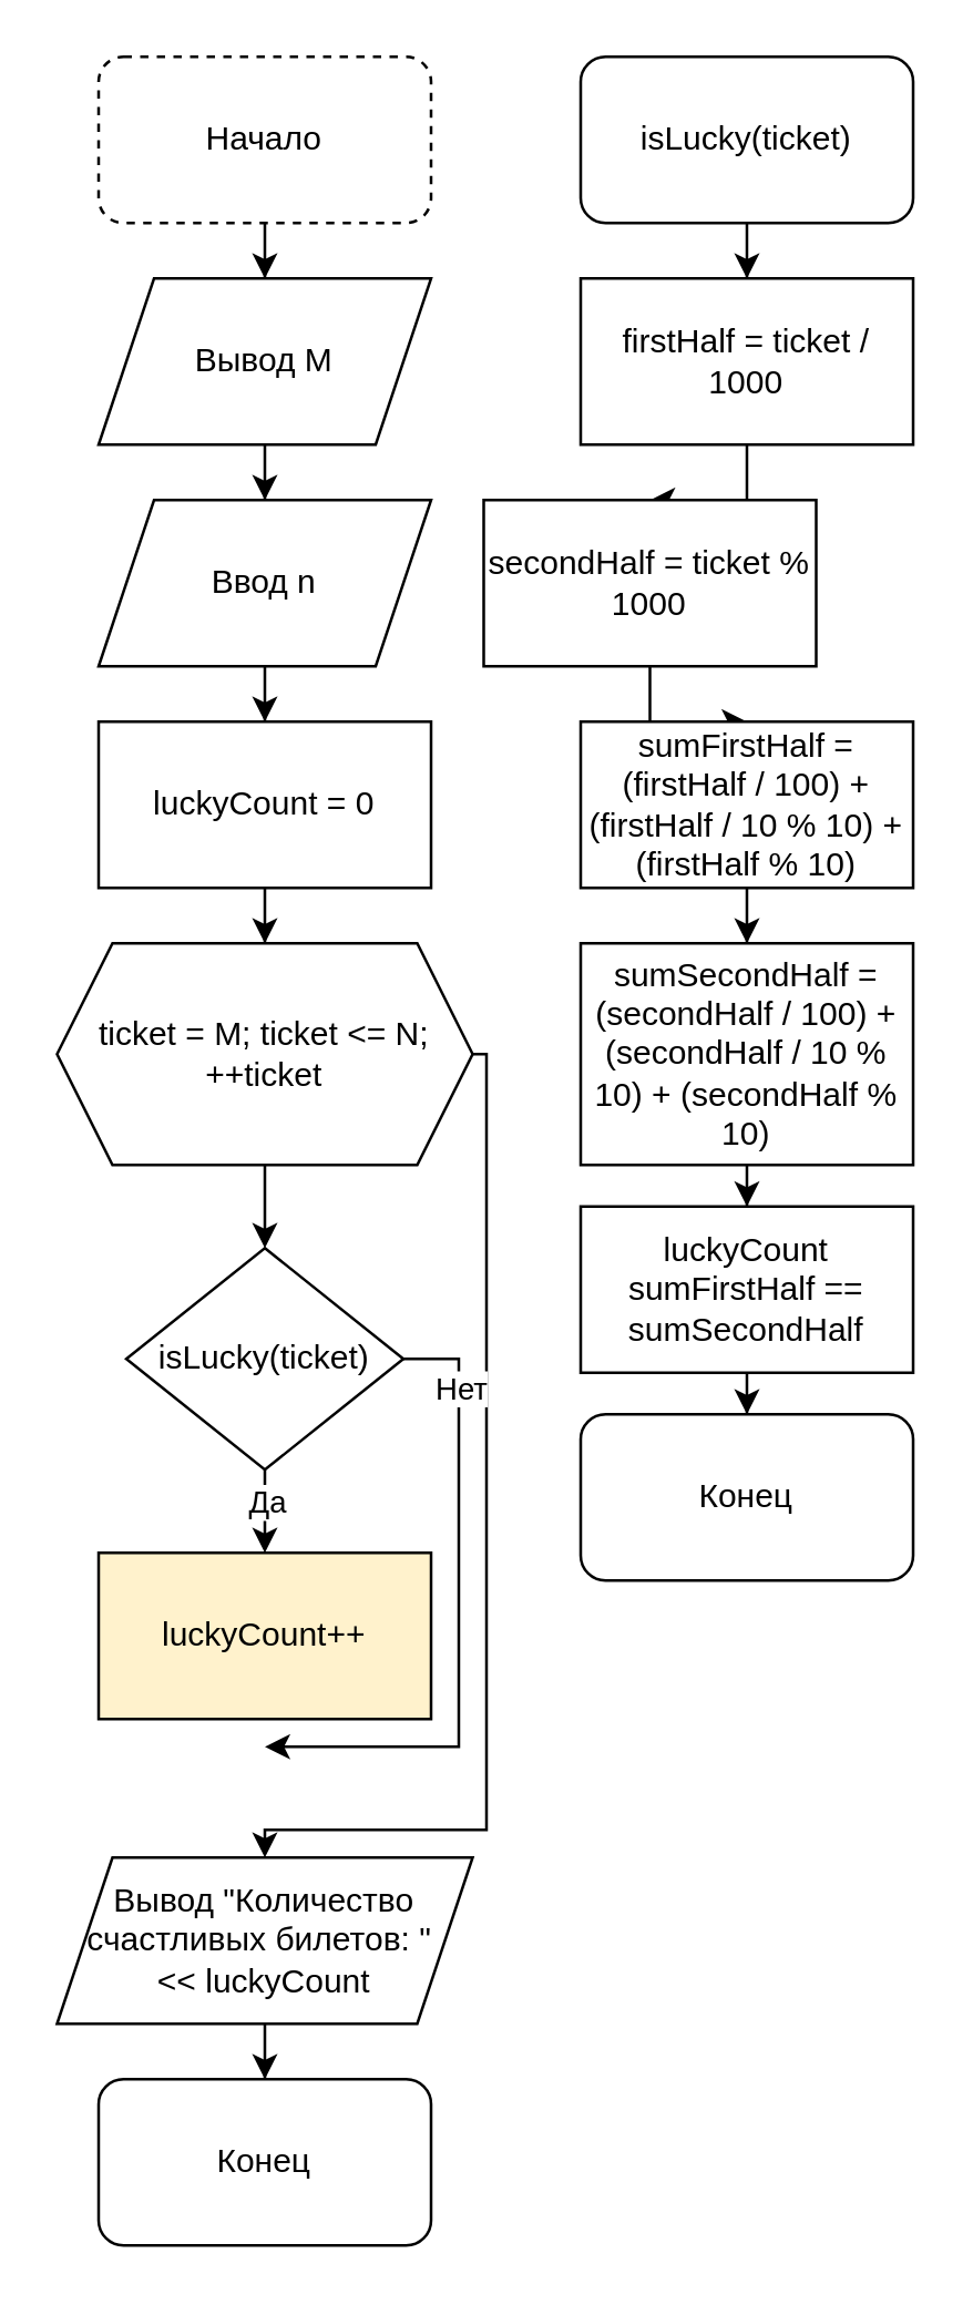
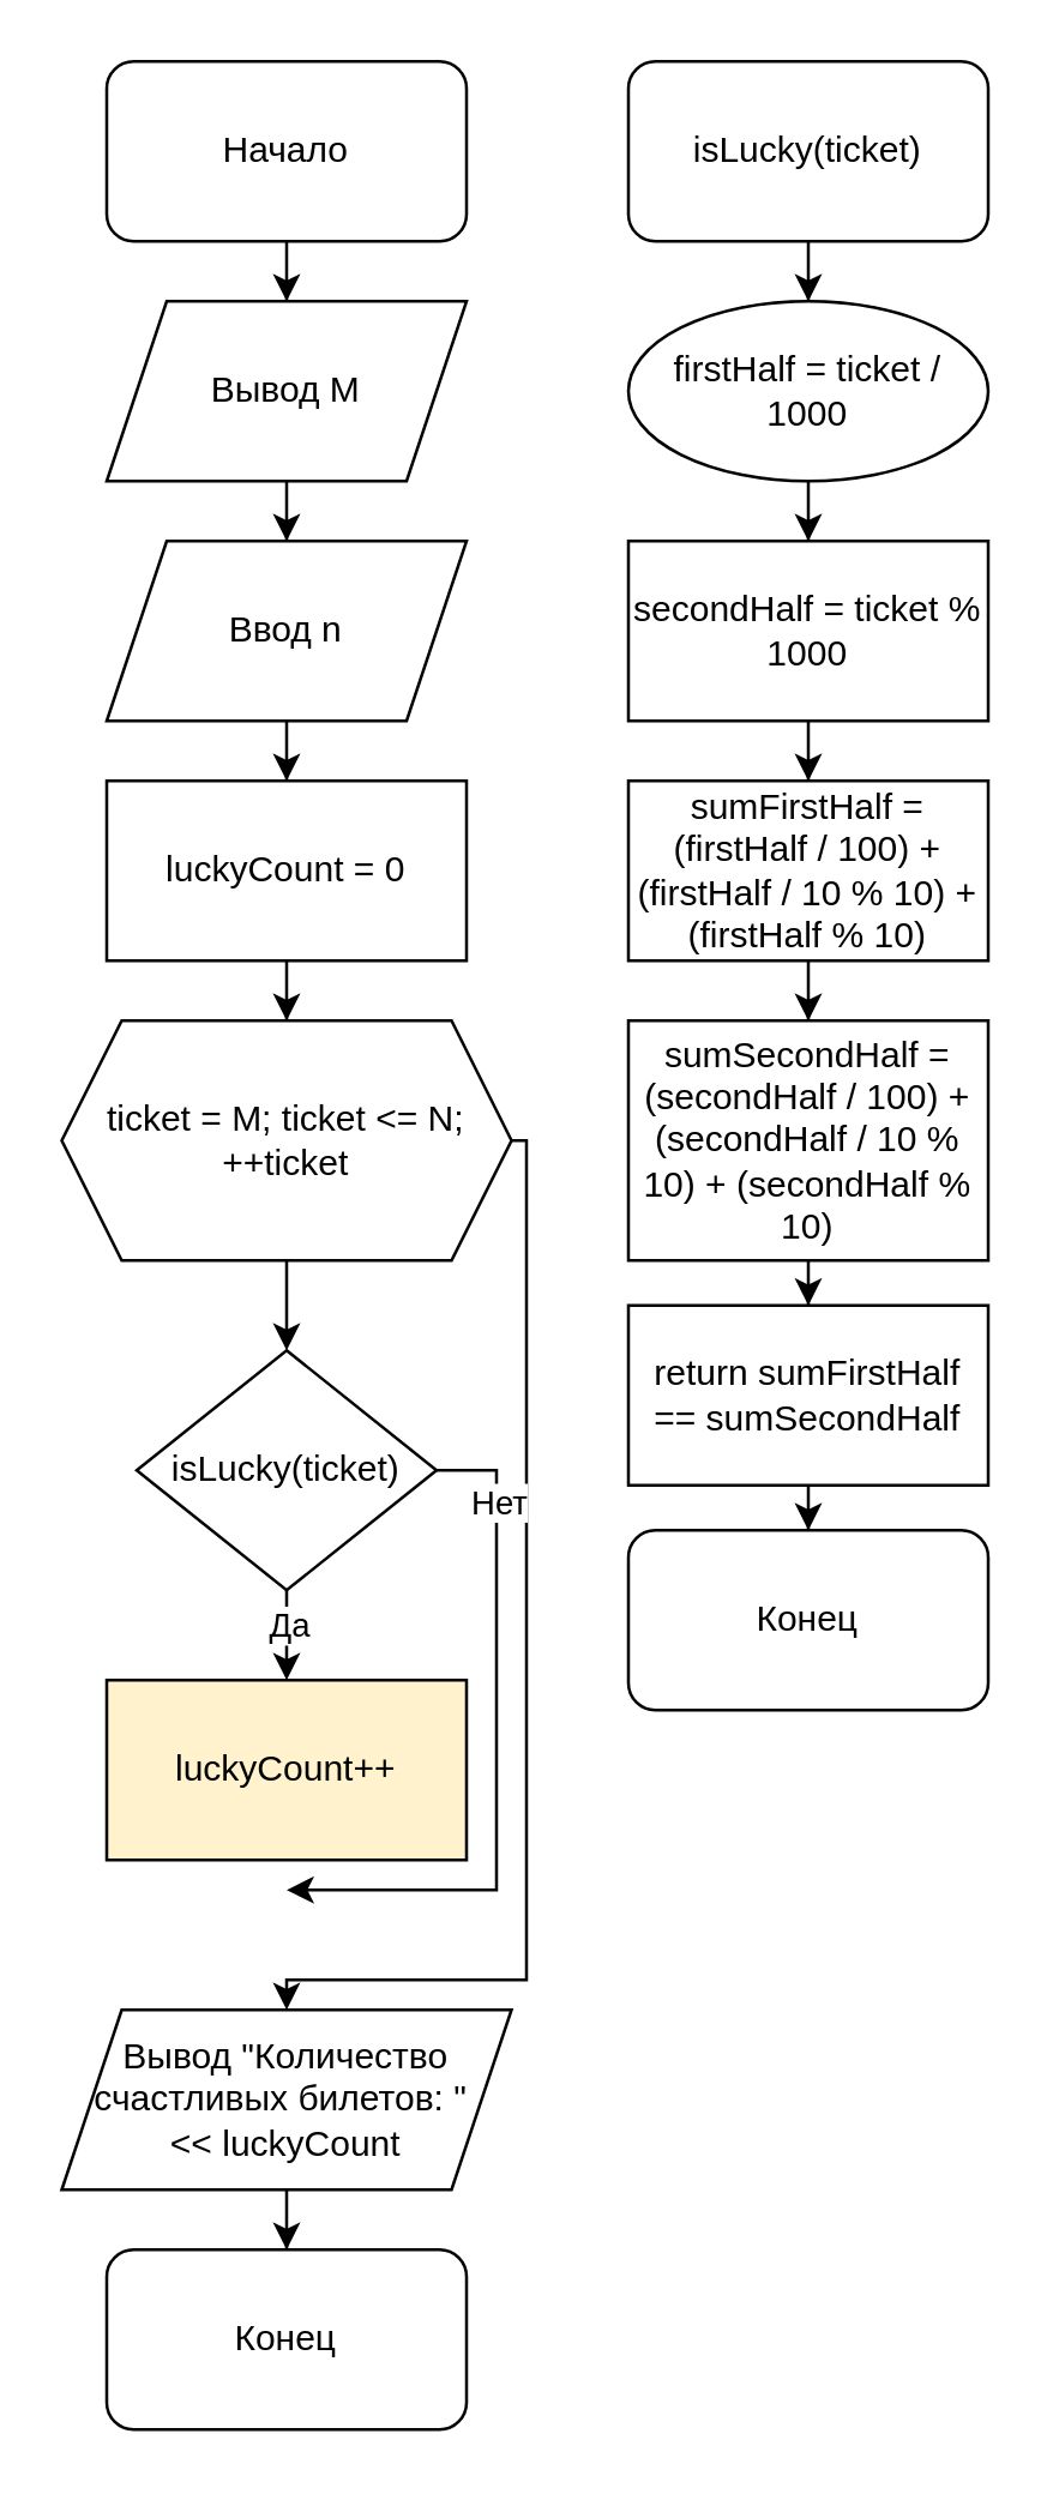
  <mxCell id="0" />
  <mxCell id="1" parent="0" />
  <mxCell id="2" style="edgeStyle=orthogonalEdgeStyle;rounded=0;orthogonalLoop=1;jettySize=auto;html=1;entryX=0.5;entryY=0;entryDx=0;entryDy=0;" edge="1" parent="1" source="3" target="5"><mxGeometry relative="1" as="geometry" /></mxCell>
- <mxCell id="3" value="Начало" style="rounded=1;whiteSpace=wrap;html=1;dashed=1;" vertex="1" parent="1"><mxGeometry x="35" y="20" width="120" height="60" as="geometry" /></mxCell>
+ <mxCell id="3" value="Начало" style="rounded=1;whiteSpace=wrap;html=1;" vertex="1" parent="1"><mxGeometry x="35" y="20" width="120" height="60" as="geometry" /></mxCell>
  <mxCell id="4" style="edgeStyle=orthogonalEdgeStyle;rounded=0;orthogonalLoop=1;jettySize=auto;html=1;entryX=0.5;entryY=0;entryDx=0;entryDy=0;" edge="1" parent="1" source="5" target="7"><mxGeometry relative="1" as="geometry" /></mxCell>
  <mxCell id="5" value="Вывод M" style="shape=parallelogram;perimeter=parallelogramPerimeter;whiteSpace=wrap;html=1;fixedSize=1;" vertex="1" parent="1"><mxGeometry x="35" y="100" width="120" height="60" as="geometry" /></mxCell>
  <mxCell id="6" style="edgeStyle=orthogonalEdgeStyle;rounded=0;orthogonalLoop=1;jettySize=auto;html=1;entryX=0.5;entryY=0;entryDx=0;entryDy=0;" edge="1" parent="1" source="7" target="9"><mxGeometry relative="1" as="geometry" /></mxCell>
  <mxCell id="7" value="Ввод n" style="shape=parallelogram;perimeter=parallelogramPerimeter;whiteSpace=wrap;html=1;fixedSize=1;" vertex="1" parent="1"><mxGeometry x="35" y="180" width="120" height="60" as="geometry" /></mxCell>
  <mxCell id="8" style="edgeStyle=orthogonalEdgeStyle;rounded=0;orthogonalLoop=1;jettySize=auto;html=1;entryX=0.5;entryY=0;entryDx=0;entryDy=0;" edge="1" parent="1" source="9" target="12"><mxGeometry relative="1" as="geometry" /></mxCell>
  <mxCell id="9" value="luckyCount = 0" style="rounded=0;whiteSpace=wrap;html=1;" vertex="1" parent="1"><mxGeometry x="35" y="260" width="120" height="60" as="geometry" /></mxCell>
  <mxCell id="10" style="edgeStyle=orthogonalEdgeStyle;rounded=0;orthogonalLoop=1;jettySize=auto;html=1;entryX=0.5;entryY=0;entryDx=0;entryDy=0;" edge="1" parent="1" source="12" target="17"><mxGeometry relative="1" as="geometry" /></mxCell>
  <mxCell id="11" style="edgeStyle=orthogonalEdgeStyle;rounded=0;orthogonalLoop=1;jettySize=auto;html=1;entryX=0.5;entryY=0;entryDx=0;entryDy=0;" edge="1" parent="1" source="12" target="20"><mxGeometry relative="1" as="geometry"><Array as="points"><mxPoint x="175" y="380" /><mxPoint x="175" y="660" /><mxPoint x="95" y="660" /></Array></mxGeometry></mxCell>
  <mxCell id="12" value="ticket = M; ticket &amp;lt;= N; ++ticket" style="shape=hexagon;perimeter=hexagonPerimeter2;whiteSpace=wrap;html=1;fixedSize=1;" vertex="1" parent="1"><mxGeometry x="20" y="340" width="150" height="80" as="geometry" /></mxCell>
  <mxCell id="13" value="" style="edgeStyle=orthogonalEdgeStyle;rounded=0;orthogonalLoop=1;jettySize=auto;html=1;" edge="1" parent="1" source="17" target="18"><mxGeometry relative="1" as="geometry" /></mxCell>
  <mxCell id="14" value="Да" style="edgeLabel;html=1;align=center;verticalAlign=middle;resizable=0;points=[];" vertex="1" connectable="0" parent="13"><mxGeometry x="0.23" relative="1" as="geometry"><mxPoint as="offset" /></mxGeometry></mxCell>
  <mxCell id="15" style="edgeStyle=orthogonalEdgeStyle;rounded=0;orthogonalLoop=1;jettySize=auto;html=1;" edge="1" parent="1" source="17"><mxGeometry relative="1" as="geometry"><mxPoint x="95" y="630" as="targetPoint" /><Array as="points"><mxPoint x="165" y="490" /><mxPoint x="165" y="630" /></Array></mxGeometry></mxCell>
  <mxCell id="16" value="Нет" style="edgeLabel;html=1;align=center;verticalAlign=middle;resizable=0;points=[];" vertex="1" connectable="0" parent="15"><mxGeometry x="-0.941" y="1" relative="1" as="geometry"><mxPoint x="13" y="11" as="offset" /></mxGeometry></mxCell>
  <mxCell id="17" value="isLucky(ticket)" style="rhombus;whiteSpace=wrap;html=1;" vertex="1" parent="1"><mxGeometry x="45" y="450" width="100" height="80" as="geometry" /></mxCell>
  <mxCell id="18" value="luckyCount++" style="whiteSpace=wrap;html=1;fillColor=#fff2cc;" vertex="1" parent="1"><mxGeometry x="35" y="560" width="120" height="60" as="geometry" /></mxCell>
  <mxCell id="19" style="edgeStyle=orthogonalEdgeStyle;rounded=0;orthogonalLoop=1;jettySize=auto;html=1;entryX=0.5;entryY=0;entryDx=0;entryDy=0;" edge="1" parent="1" source="20" target="21"><mxGeometry relative="1" as="geometry" /></mxCell>
  <mxCell id="20" value="Вывод&amp;nbsp;&quot;Количество счастливых билетов: &quot;&amp;nbsp;&lt;div&gt;&amp;lt;&amp;lt; luckyCount&lt;/div&gt;" style="shape=parallelogram;perimeter=parallelogramPerimeter;whiteSpace=wrap;html=1;fixedSize=1;" vertex="1" parent="1"><mxGeometry x="20" y="670" width="150" height="60" as="geometry" /></mxCell>
  <mxCell id="21" value="Конец" style="rounded=1;whiteSpace=wrap;html=1;" vertex="1" parent="1"><mxGeometry x="35" y="750" width="120" height="60" as="geometry" /></mxCell>
  <mxCell id="22" style="edgeStyle=orthogonalEdgeStyle;rounded=0;orthogonalLoop=1;jettySize=auto;html=1;entryX=0.5;entryY=0;entryDx=0;entryDy=0;" edge="1" parent="1" source="23" target="25"><mxGeometry relative="1" as="geometry" /></mxCell>
  <mxCell id="23" value="isLucky(ticket)" style="rounded=1;whiteSpace=wrap;html=1;" vertex="1" parent="1"><mxGeometry x="209" y="20" width="120" height="60" as="geometry" /></mxCell>
  <mxCell id="24" style="edgeStyle=orthogonalEdgeStyle;rounded=0;orthogonalLoop=1;jettySize=auto;html=1;entryX=0.5;entryY=0;entryDx=0;entryDy=0;" edge="1" parent="1" source="25" target="27"><mxGeometry relative="1" as="geometry" /></mxCell>
- <mxCell id="25" value="firstHalf = ticket / 1000" style="rounded=0;whiteSpace=wrap;html=1;" vertex="1" parent="1"><mxGeometry x="209" y="100" width="120" height="60" as="geometry" /></mxCell>
+ <mxCell id="25" value="firstHalf = ticket / 1000" style="ellipse;whiteSpace=wrap;html=1;" vertex="1" parent="1"><mxGeometry x="209" y="100" width="120" height="60" as="geometry" /></mxCell>
  <mxCell id="26" style="edgeStyle=orthogonalEdgeStyle;rounded=0;orthogonalLoop=1;jettySize=auto;html=1;entryX=0.5;entryY=0;entryDx=0;entryDy=0;" edge="1" parent="1" source="27" target="29"><mxGeometry relative="1" as="geometry" /></mxCell>
- <mxCell id="27" value="secondHalf = ticket % 1000" style="rounded=0;whiteSpace=wrap;html=1;" vertex="1" parent="1"><mxGeometry x="174" y="180" width="120" height="60" as="geometry" /></mxCell>
+ <mxCell id="27" value="secondHalf = ticket % 1000" style="rounded=0;whiteSpace=wrap;html=1;" vertex="1" parent="1"><mxGeometry x="209" y="180" width="120" height="60" as="geometry" /></mxCell>
  <mxCell id="28" style="edgeStyle=orthogonalEdgeStyle;rounded=0;orthogonalLoop=1;jettySize=auto;html=1;entryX=0.5;entryY=0;entryDx=0;entryDy=0;" edge="1" parent="1" source="29" target="31"><mxGeometry relative="1" as="geometry" /></mxCell>
  <mxCell id="29" value="sumFirstHalf = (firstHalf / 100) + (firstHalf / 10 % 10) + (firstHalf % 10)" style="rounded=0;whiteSpace=wrap;html=1;" vertex="1" parent="1"><mxGeometry x="209" y="260" width="120" height="60" as="geometry" /></mxCell>
  <mxCell id="30" style="edgeStyle=orthogonalEdgeStyle;rounded=0;orthogonalLoop=1;jettySize=auto;html=1;entryX=0.5;entryY=0;entryDx=0;entryDy=0;" edge="1" parent="1" source="31" target="33"><mxGeometry relative="1" as="geometry" /></mxCell>
  <mxCell id="31" value="sumSecondHalf = (secondHalf / 100) + (secondHalf / 10 % 10) + (secondHalf % 10)" style="rounded=0;whiteSpace=wrap;html=1;" vertex="1" parent="1"><mxGeometry x="209" y="340" width="120" height="80" as="geometry" /></mxCell>
  <mxCell id="32" style="edgeStyle=orthogonalEdgeStyle;rounded=0;orthogonalLoop=1;jettySize=auto;html=1;entryX=0.5;entryY=0;entryDx=0;entryDy=0;" edge="1" parent="1" source="33" target="34"><mxGeometry relative="1" as="geometry" /></mxCell>
- <mxCell id="33" value="luckyCount sumFirstHalf == sumSecondHalf" style="rounded=0;whiteSpace=wrap;html=1;" vertex="1" parent="1"><mxGeometry x="209" y="435" width="120" height="60" as="geometry" /></mxCell>
+ <mxCell id="33" value="return sumFirstHalf == sumSecondHalf" style="rounded=0;whiteSpace=wrap;html=1;" vertex="1" parent="1"><mxGeometry x="209" y="435" width="120" height="60" as="geometry" /></mxCell>
  <mxCell id="34" value="Конец" style="rounded=1;whiteSpace=wrap;html=1;" vertex="1" parent="1"><mxGeometry x="209" y="510" width="120" height="60" as="geometry" /></mxCell>
